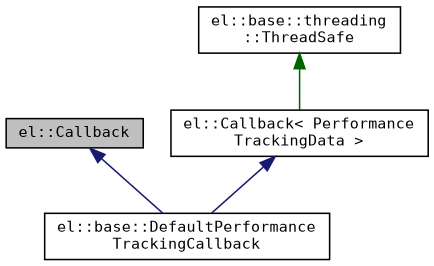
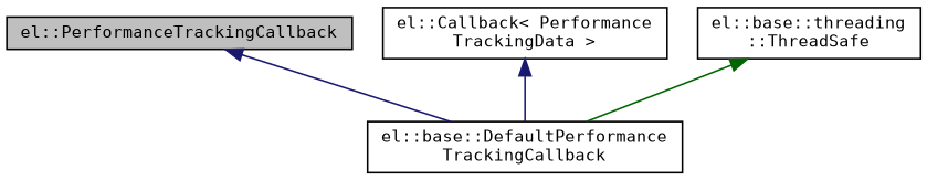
  digraph {
    fontname="DejaVu Sans Mono"
    node [color=black fillcolor=white fontname="DejaVu Sans Mono" fontsize=10 shape=record style=filled]
    edge [color=midnightblue dir=back fontname="DejaVu Sans Mono" fontsize=10 labelfontname=Helvetica labelfontsize=10 style=solid]
-   n1 [fillcolor=grey75 fontcolor=black height=0.2 label="el::Callback" width=0.4]
+   n1 [fillcolor=grey75 fontcolor=black height=0.2 label="el::PerformanceTrackingCallback" width=0.4]
    n2 [height=0.2 label="el::base::DefaultPerformance\lTrackingCallback" width=0.4]
    n3 [height=0.2 label="el::Callback\< Performance\lTrackingData \>" width=0.4]
    n4 [height=0.2 label="el::base::threading\l::ThreadSafe" width=0.4]
    n1 -> n2
    n3 -> n2
-   n4 -> n3 [color=darkgreen]
+   n4 -> n2 [color=darkgreen]
  }
